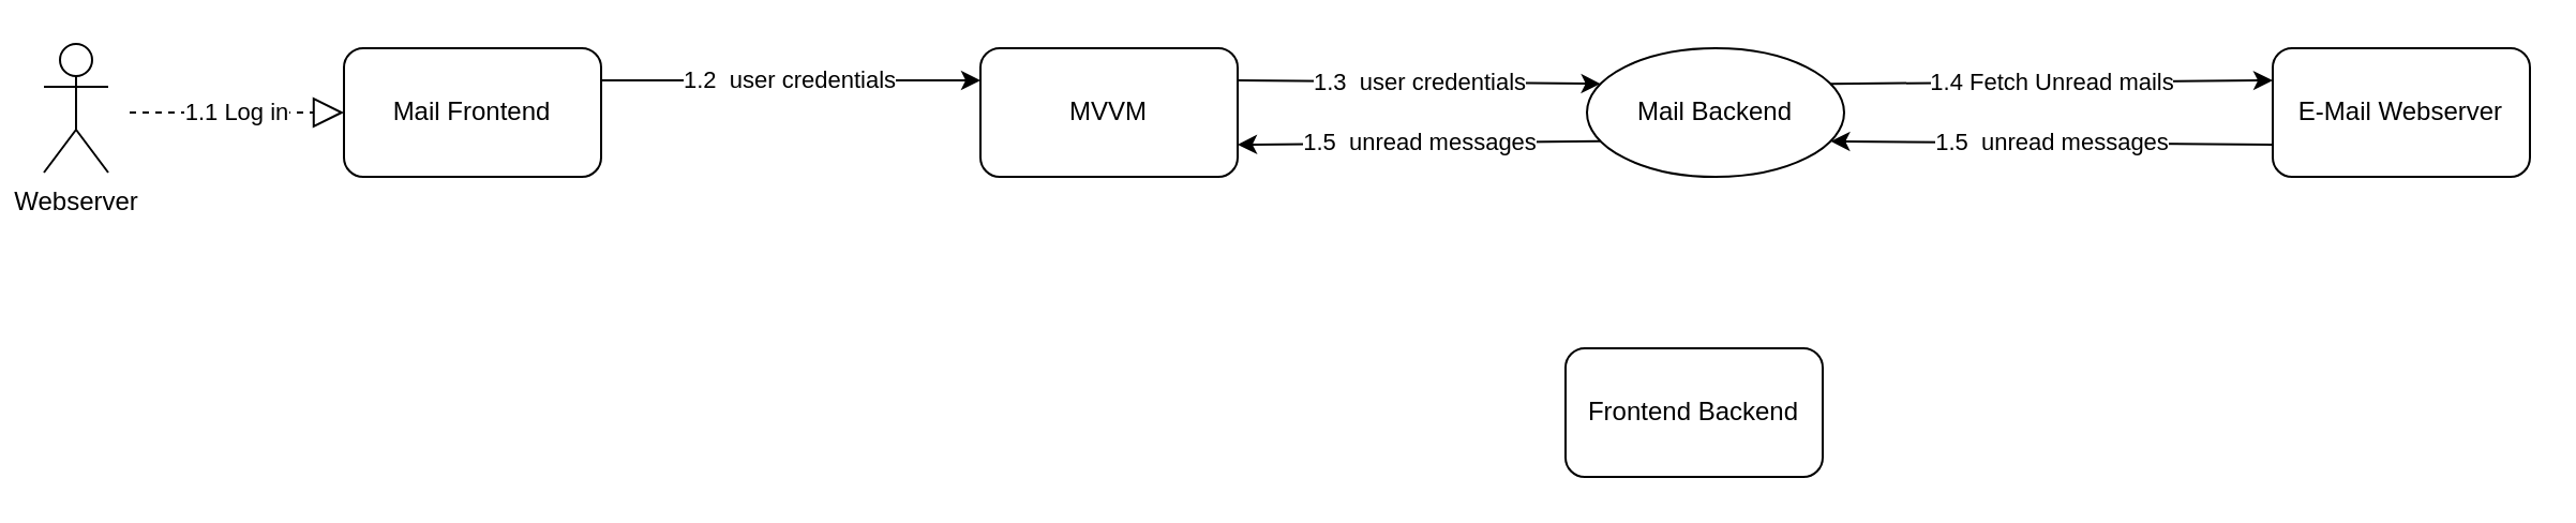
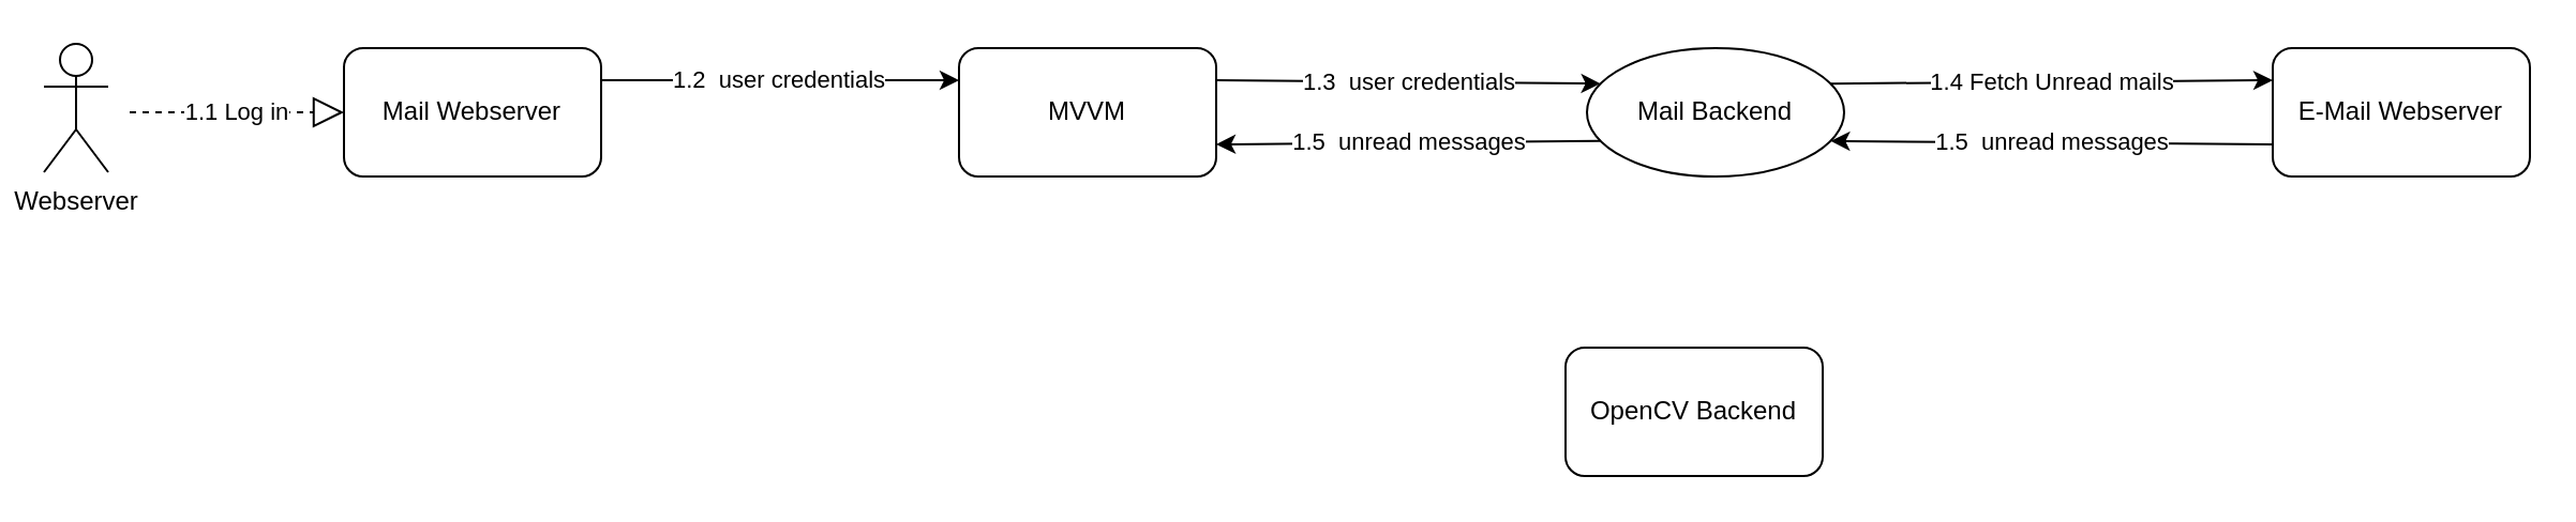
  <mxCell id="0" />
  <mxCell id="1" parent="0" />
  <mxCell id="2" value="Webserver" style="shape=umlActor;verticalLabelPosition=bottom;verticalAlign=top;html=1;outlineConnect=0;" vertex="1" parent="1"><mxGeometry x="20" y="20" width="30" height="60" as="geometry" /></mxCell>
- <mxCell id="3" value="Mail Frontend" style="rounded=1;whiteSpace=wrap;html=1;" vertex="1" parent="1"><mxGeometry x="160" y="22" width="120" height="60" as="geometry" /></mxCell>
- <mxCell id="4" value="MVVM" style="rounded=1;whiteSpace=wrap;html=1;" vertex="1" parent="1"><mxGeometry x="457" y="22" width="120" height="60" as="geometry" /></mxCell>
+ <mxCell id="3" value="Mail Webserver" style="rounded=1;whiteSpace=wrap;html=1;" vertex="1" parent="1"><mxGeometry x="160" y="22" width="120" height="60" as="geometry" /></mxCell>
+ <mxCell id="4" value="MVVM" style="rounded=1;whiteSpace=wrap;html=1;" vertex="1" parent="1"><mxGeometry x="447" y="22" width="120" height="60" as="geometry" /></mxCell>
  <mxCell id="5" value="Mail Backend" style="ellipse;whiteSpace=wrap;html=1;" vertex="1" parent="1"><mxGeometry x="740" y="22" width="120" height="60" as="geometry" /></mxCell>
  <mxCell id="6" value="1.1 Log in" style="endArrow=block;dashed=1;endFill=0;endSize=12;html=1;rounded=0;entryX=0;entryY=0.5;entryDx=0;entryDy=0;" edge="1" parent="1" target="3"><mxGeometry width="160" relative="1" as="geometry"><mxPoint x="60" y="52" as="sourcePoint" /><mxPoint x="270" y="152" as="targetPoint" /></mxGeometry></mxCell>
  <mxCell id="7" value="E-Mail Webserver" style="rounded=1;whiteSpace=wrap;html=1;" vertex="1" parent="1"><mxGeometry x="1060" y="22" width="120" height="60" as="geometry" /></mxCell>
  <mxCell id="8" value="1.2&amp;nbsp; user credentials" style="endArrow=classic;html=1;rounded=0;exitX=1;exitY=0.25;exitDx=0;exitDy=0;entryX=0;entryY=0.25;entryDx=0;entryDy=0;" edge="1" parent="1" source="3" target="4"><mxGeometry x="-0.002" width="50" height="50" relative="1" as="geometry"><mxPoint x="430" y="212" as="sourcePoint" /><mxPoint x="480" y="162" as="targetPoint" /><mxPoint as="offset" /></mxGeometry></mxCell>
  <mxCell id="9" value="1.3&amp;nbsp; user credentials" style="endArrow=classic;html=1;rounded=0;exitX=1;exitY=0.25;exitDx=0;exitDy=0;entryX=0;entryY=0.25;entryDx=0;entryDy=0;" edge="1" parent="1" source="4" target="5"><mxGeometry width="50" height="50" relative="1" as="geometry"><mxPoint x="563" y="80" as="sourcePoint" /><mxPoint x="740" y="80" as="targetPoint" /></mxGeometry></mxCell>
  <mxCell id="10" value="1.4 Fetch Unread mails" style="endArrow=classic;html=1;rounded=0;exitX=1;exitY=0.25;exitDx=0;exitDy=0;entryX=0;entryY=0.25;entryDx=0;entryDy=0;" edge="1" parent="1" source="5" target="7"><mxGeometry width="50" height="50" relative="1" as="geometry"><mxPoint x="470" y="252" as="sourcePoint" /><mxPoint x="633" y="252" as="targetPoint" /><mxPoint as="offset" /></mxGeometry></mxCell>
  <mxCell id="11" value="1.5&amp;nbsp; unread messages" style="endArrow=classic;html=1;rounded=0;exitX=0;exitY=0.75;exitDx=0;exitDy=0;entryX=1;entryY=0.75;entryDx=0;entryDy=0;" edge="1" parent="1" source="7" target="5"><mxGeometry x="-0.003" width="50" height="50" relative="1" as="geometry"><mxPoint x="870" y="202" as="sourcePoint" /><mxPoint x="1070" y="202" as="targetPoint" /><mxPoint as="offset" /></mxGeometry></mxCell>
  <mxCell id="12" value="1.5&amp;nbsp; unread messages" style="endArrow=classic;html=1;rounded=0;exitX=0;exitY=0.75;exitDx=0;exitDy=0;entryX=1;entryY=0.75;entryDx=0;entryDy=0;" edge="1" parent="1" source="5" target="4"><mxGeometry x="-0.003" width="50" height="50" relative="1" as="geometry"><mxPoint x="730" y="162" as="sourcePoint" /><mxPoint x="530" y="162" as="targetPoint" /><mxPoint as="offset" /></mxGeometry></mxCell>
- <mxCell id="13" value="Frontend Backend" style="rounded=1;whiteSpace=wrap;html=1;" vertex="1" parent="1"><mxGeometry x="730" y="162" width="120" height="60" as="geometry" /></mxCell>
+ <mxCell id="13" value="OpenCV Backend" style="rounded=1;whiteSpace=wrap;html=1;" vertex="1" parent="1"><mxGeometry x="730" y="162" width="120" height="60" as="geometry" /></mxCell>
